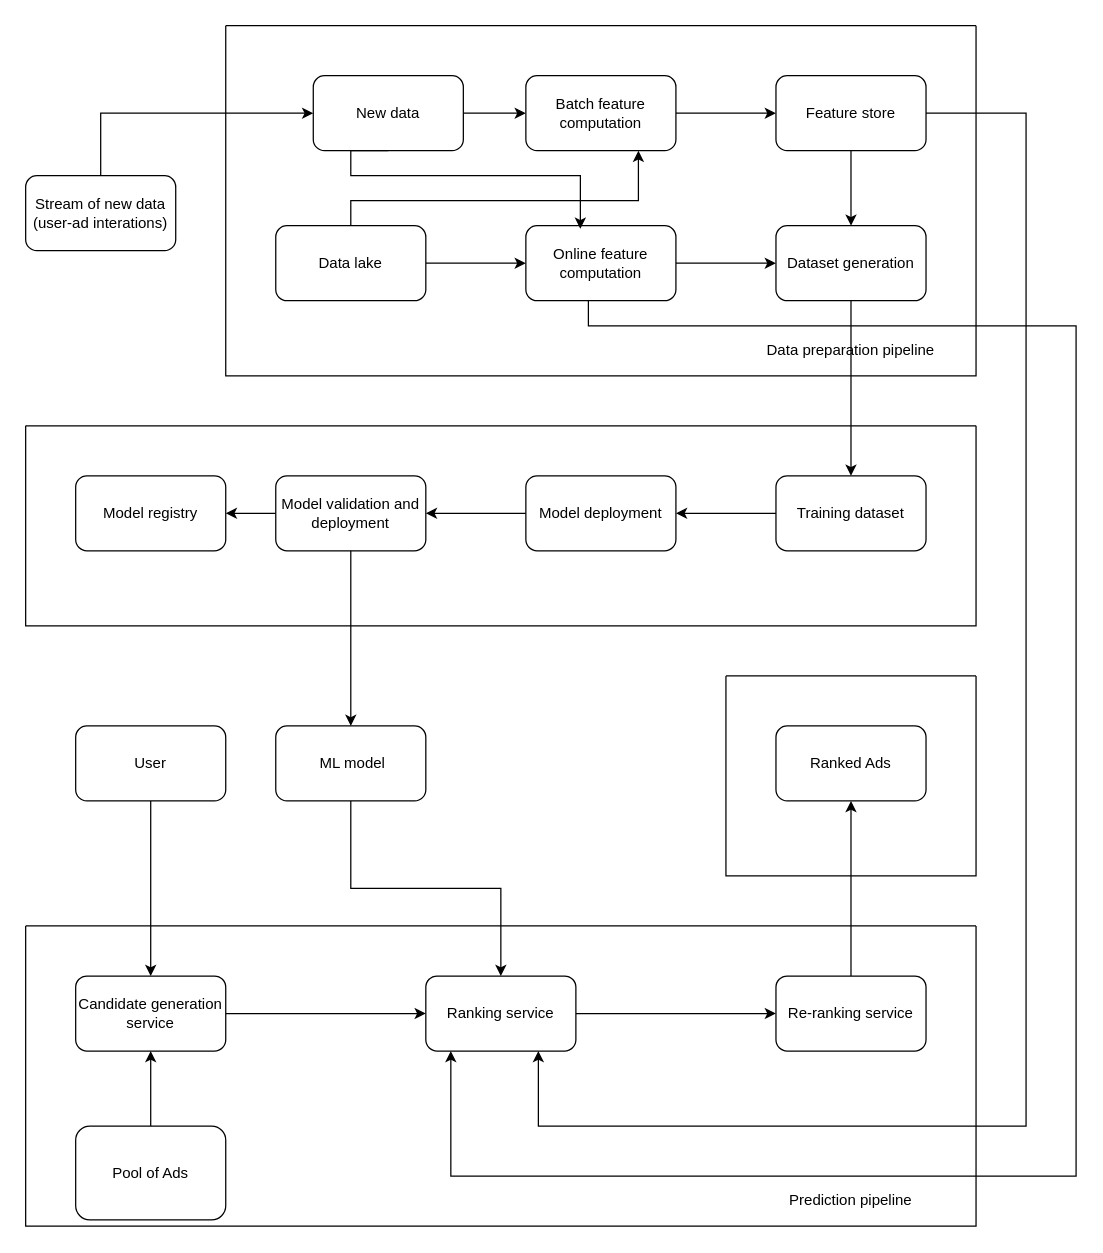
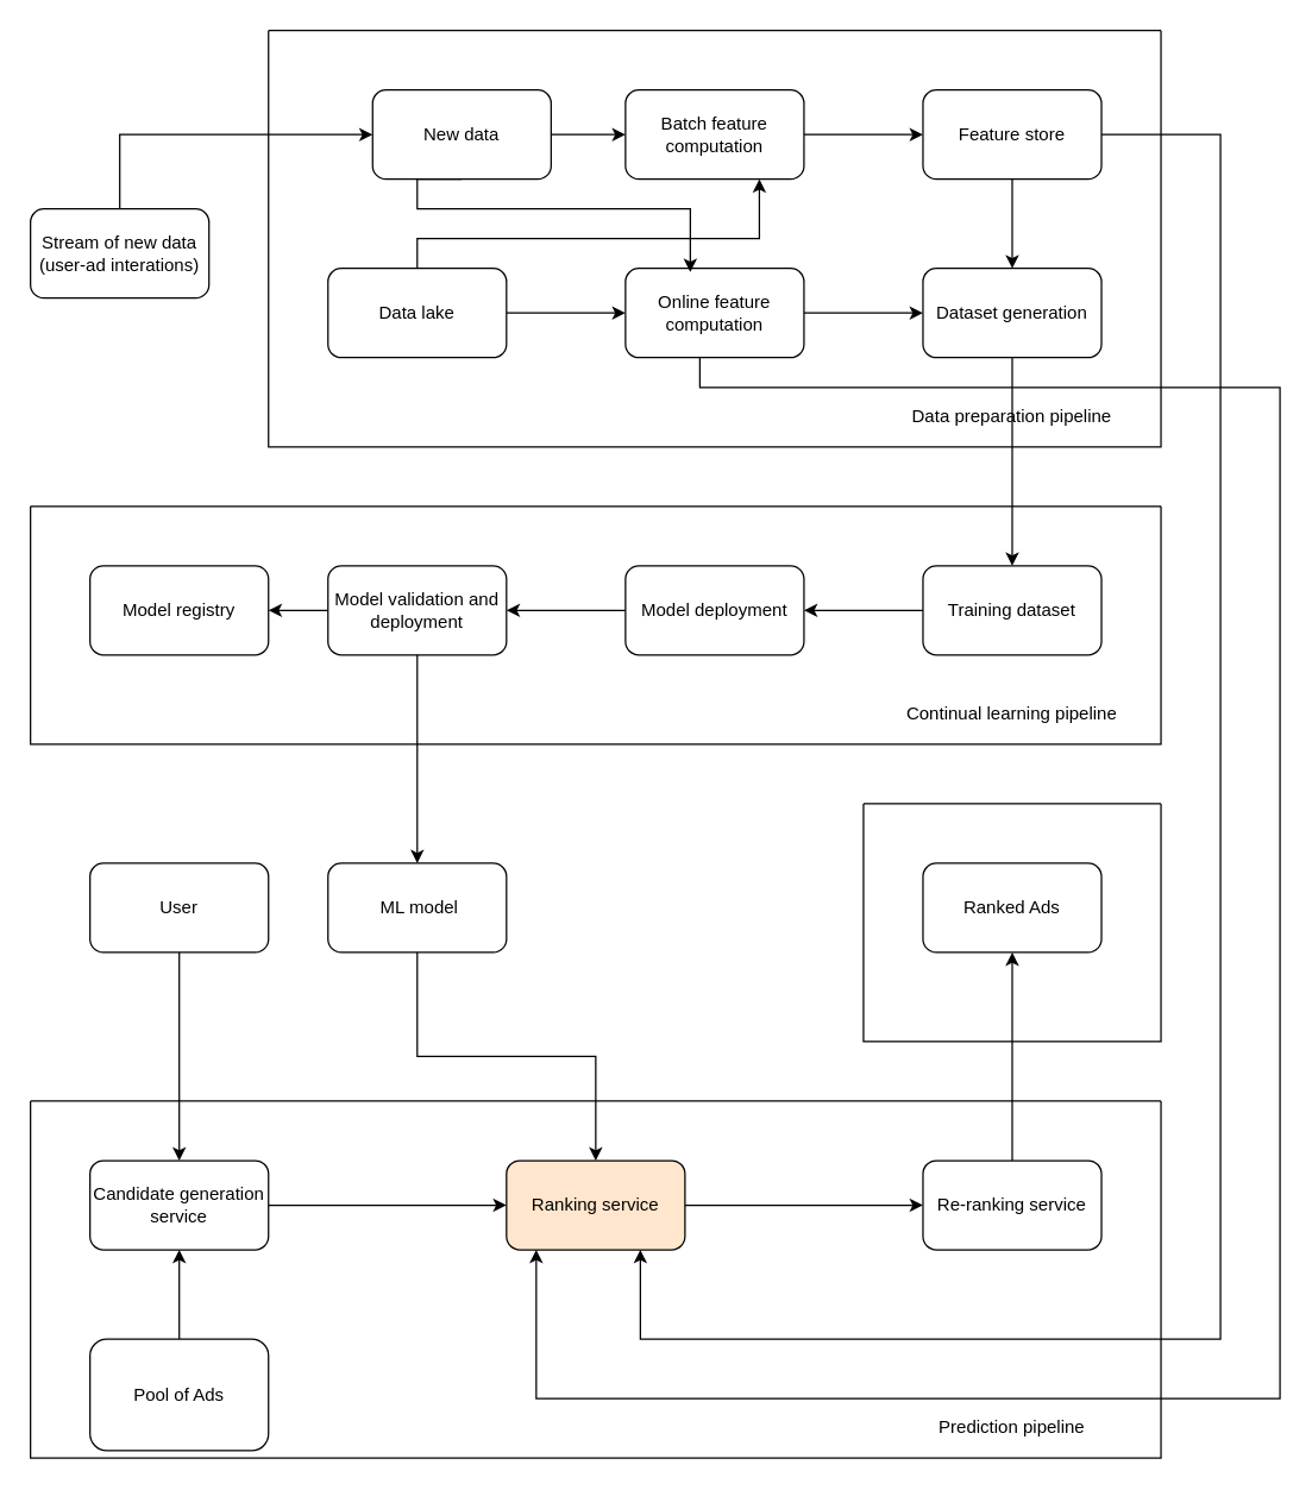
  <mxCell id="0" />
  <mxCell id="1" parent="0" />
  <mxCell id="2" style="edgeStyle=orthogonalEdgeStyle;rounded=0;orthogonalLoop=1;jettySize=auto;html=1;exitX=0.5;exitY=0;exitDx=0;exitDy=0;entryX=0;entryY=0.5;entryDx=0;entryDy=0;" parent="1" source="3" target="6" edge="1"><mxGeometry relative="1" as="geometry" /></mxCell>
  <mxCell id="3" value="Stream of new data (user-ad interations)" style="rounded=1;whiteSpace=wrap;html=1;" parent="1" vertex="1"><mxGeometry x="20" y="140" width="120" height="60" as="geometry" /></mxCell>
  <mxCell id="4" value="" style="swimlane;startSize=0;" parent="1" vertex="1"><mxGeometry x="180" y="20" width="600" height="280" as="geometry" /></mxCell>
  <mxCell id="5" style="edgeStyle=orthogonalEdgeStyle;rounded=0;orthogonalLoop=1;jettySize=auto;html=1;exitX=1;exitY=0.5;exitDx=0;exitDy=0;" parent="4" source="6" target="11" edge="1"><mxGeometry relative="1" as="geometry" /></mxCell>
  <mxCell id="6" value="New data" style="rounded=1;whiteSpace=wrap;html=1;" parent="4" vertex="1"><mxGeometry x="70" y="40" width="120" height="60" as="geometry" /></mxCell>
  <mxCell id="7" style="edgeStyle=orthogonalEdgeStyle;rounded=0;orthogonalLoop=1;jettySize=auto;html=1;exitX=1;exitY=0.5;exitDx=0;exitDy=0;entryX=0;entryY=0.5;entryDx=0;entryDy=0;" parent="4" source="9" target="13" edge="1"><mxGeometry relative="1" as="geometry" /></mxCell>
  <mxCell id="8" style="edgeStyle=orthogonalEdgeStyle;rounded=0;orthogonalLoop=1;jettySize=auto;html=1;exitX=0.5;exitY=0;exitDx=0;exitDy=0;entryX=0.75;entryY=1;entryDx=0;entryDy=0;" edge="1" parent="4" source="9" target="11"><mxGeometry relative="1" as="geometry"><Array as="points"><mxPoint x="100" y="140" /><mxPoint x="330" y="140" /></Array></mxGeometry></mxCell>
  <mxCell id="9" value="Data lake" style="rounded=1;whiteSpace=wrap;html=1;" parent="4" vertex="1"><mxGeometry x="40" y="160" width="120" height="60" as="geometry" /></mxCell>
  <mxCell id="10" style="edgeStyle=orthogonalEdgeStyle;rounded=0;orthogonalLoop=1;jettySize=auto;html=1;exitX=1;exitY=0.5;exitDx=0;exitDy=0;entryX=0;entryY=0.5;entryDx=0;entryDy=0;" parent="4" source="11" target="15" edge="1"><mxGeometry relative="1" as="geometry" /></mxCell>
  <mxCell id="11" value="Batch feature computation" style="rounded=1;whiteSpace=wrap;html=1;" parent="4" vertex="1"><mxGeometry x="240" y="40" width="120" height="60" as="geometry" /></mxCell>
  <mxCell id="12" style="edgeStyle=orthogonalEdgeStyle;rounded=0;orthogonalLoop=1;jettySize=auto;html=1;exitX=1;exitY=0.5;exitDx=0;exitDy=0;" parent="4" source="13" target="16" edge="1"><mxGeometry relative="1" as="geometry" /></mxCell>
  <mxCell id="13" value="Online feature computation" style="rounded=1;whiteSpace=wrap;html=1;" parent="4" vertex="1"><mxGeometry x="240" y="160" width="120" height="60" as="geometry" /></mxCell>
  <mxCell id="14" style="edgeStyle=orthogonalEdgeStyle;rounded=0;orthogonalLoop=1;jettySize=auto;html=1;exitX=0.5;exitY=1;exitDx=0;exitDy=0;entryX=0.5;entryY=0;entryDx=0;entryDy=0;" parent="4" source="15" target="16" edge="1"><mxGeometry relative="1" as="geometry" /></mxCell>
  <mxCell id="15" value="Feature store" style="rounded=1;whiteSpace=wrap;html=1;" parent="4" vertex="1"><mxGeometry x="440" y="40" width="120" height="60" as="geometry" /></mxCell>
  <mxCell id="16" value="Dataset generation" style="rounded=1;whiteSpace=wrap;html=1;" parent="4" vertex="1"><mxGeometry x="440" y="160" width="120" height="60" as="geometry" /></mxCell>
  <mxCell id="17" value="Data preparation pipeline" style="text;html=1;align=center;verticalAlign=middle;whiteSpace=wrap;rounded=0;" parent="4" vertex="1"><mxGeometry x="400" y="240" width="200" height="40" as="geometry" /></mxCell>
  <mxCell id="18" style="edgeStyle=orthogonalEdgeStyle;rounded=0;orthogonalLoop=1;jettySize=auto;html=1;exitX=0.5;exitY=1;exitDx=0;exitDy=0;entryX=0.363;entryY=0.042;entryDx=0;entryDy=0;entryPerimeter=0;" edge="1" parent="4" source="6" target="13"><mxGeometry relative="1" as="geometry"><Array as="points"><mxPoint x="100" y="120" /><mxPoint x="284" y="120" /></Array></mxGeometry></mxCell>
  <mxCell id="19" value="" style="swimlane;startSize=0;" parent="1" vertex="1"><mxGeometry x="20" y="340" width="760" height="160" as="geometry" /></mxCell>
  <mxCell id="20" style="edgeStyle=orthogonalEdgeStyle;rounded=0;orthogonalLoop=1;jettySize=auto;html=1;exitX=0;exitY=0.5;exitDx=0;exitDy=0;entryX=1;entryY=0.5;entryDx=0;entryDy=0;" parent="19" source="21" target="23" edge="1"><mxGeometry relative="1" as="geometry" /></mxCell>
  <mxCell id="21" value="Training dataset" style="rounded=1;whiteSpace=wrap;html=1;" parent="19" vertex="1"><mxGeometry x="600" y="40" width="120" height="60" as="geometry" /></mxCell>
  <mxCell id="22" style="edgeStyle=orthogonalEdgeStyle;rounded=0;orthogonalLoop=1;jettySize=auto;html=1;exitX=0;exitY=0.5;exitDx=0;exitDy=0;entryX=1;entryY=0.5;entryDx=0;entryDy=0;" parent="19" source="23" target="25" edge="1"><mxGeometry relative="1" as="geometry" /></mxCell>
  <mxCell id="23" value="Model deployment" style="rounded=1;whiteSpace=wrap;html=1;" parent="19" vertex="1"><mxGeometry x="400" y="40" width="120" height="60" as="geometry" /></mxCell>
  <mxCell id="24" style="edgeStyle=orthogonalEdgeStyle;rounded=0;orthogonalLoop=1;jettySize=auto;html=1;exitX=0;exitY=0.5;exitDx=0;exitDy=0;entryX=1;entryY=0.5;entryDx=0;entryDy=0;" parent="19" source="25" target="26" edge="1"><mxGeometry relative="1" as="geometry" /></mxCell>
  <mxCell id="25" value="Model validation and deployment" style="rounded=1;whiteSpace=wrap;html=1;" parent="19" vertex="1"><mxGeometry x="200" y="40" width="120" height="60" as="geometry" /></mxCell>
  <mxCell id="26" value="Model registry" style="rounded=1;whiteSpace=wrap;html=1;" parent="19" vertex="1"><mxGeometry x="40" y="40" width="120" height="60" as="geometry" /></mxCell>
+ <mxCell id="27" value="Continual learning pipeline" style="text;html=1;align=center;verticalAlign=middle;whiteSpace=wrap;rounded=0;" parent="19" vertex="1"><mxGeometry x="560" y="120" width="200" height="40" as="geometry" /></mxCell>
  <mxCell id="28" value="" style="swimlane;startSize=0;" parent="1" vertex="1"><mxGeometry x="580" y="540" width="200" height="160" as="geometry" /></mxCell>
  <mxCell id="29" value="Ranked Ads" style="rounded=1;whiteSpace=wrap;html=1;" parent="28" vertex="1"><mxGeometry x="40" y="40" width="120" height="60" as="geometry" /></mxCell>
  <mxCell id="30" value="" style="swimlane;startSize=0;" parent="1" vertex="1"><mxGeometry x="20" y="740" width="760" height="240" as="geometry" /></mxCell>
  <mxCell id="31" style="edgeStyle=orthogonalEdgeStyle;rounded=0;orthogonalLoop=1;jettySize=auto;html=1;exitX=1;exitY=0.5;exitDx=0;exitDy=0;entryX=0;entryY=0.5;entryDx=0;entryDy=0;" parent="30" source="32" target="37" edge="1"><mxGeometry relative="1" as="geometry" /></mxCell>
  <mxCell id="32" value="Candidate generation service" style="rounded=1;whiteSpace=wrap;html=1;" parent="30" vertex="1"><mxGeometry x="40" y="40" width="120" height="60" as="geometry" /></mxCell>
  <mxCell id="33" value="Re-ranking service" style="rounded=1;whiteSpace=wrap;html=1;" parent="30" vertex="1"><mxGeometry x="600" y="40" width="120" height="60" as="geometry" /></mxCell>
  <mxCell id="34" style="edgeStyle=orthogonalEdgeStyle;rounded=0;orthogonalLoop=1;jettySize=auto;html=1;exitX=0.5;exitY=0;exitDx=0;exitDy=0;entryX=0.5;entryY=1;entryDx=0;entryDy=0;" parent="30" source="35" target="32" edge="1"><mxGeometry relative="1" as="geometry" /></mxCell>
  <mxCell id="35" value="Pool of Ads" style="rounded=1;whiteSpace=wrap;html=1;" parent="30" vertex="1"><mxGeometry x="40" y="160" width="120" height="75" as="geometry" /></mxCell>
  <mxCell id="36" style="edgeStyle=orthogonalEdgeStyle;rounded=0;orthogonalLoop=1;jettySize=auto;html=1;exitX=1;exitY=0.5;exitDx=0;exitDy=0;entryX=0;entryY=0.5;entryDx=0;entryDy=0;" parent="30" source="37" target="33" edge="1"><mxGeometry relative="1" as="geometry" /></mxCell>
- <mxCell id="37" value="Ranking service" style="rounded=1;whiteSpace=wrap;html=1;" parent="30" vertex="1"><mxGeometry x="320" y="40" width="120" height="60" as="geometry" /></mxCell>
+ <mxCell id="37" value="Ranking service" style="rounded=1;whiteSpace=wrap;html=1;fillColor=#ffe6cc;" parent="30" vertex="1"><mxGeometry x="320" y="40" width="120" height="60" as="geometry" /></mxCell>
  <mxCell id="38" value="Prediction pipeline" style="text;html=1;align=center;verticalAlign=middle;whiteSpace=wrap;rounded=0;" parent="30" vertex="1"><mxGeometry x="560" y="200" width="200" height="40" as="geometry" /></mxCell>
  <mxCell id="39" style="edgeStyle=orthogonalEdgeStyle;rounded=0;orthogonalLoop=1;jettySize=auto;html=1;exitX=0.5;exitY=1;exitDx=0;exitDy=0;entryX=0.5;entryY=0;entryDx=0;entryDy=0;" parent="1" source="40" target="37" edge="1"><mxGeometry relative="1" as="geometry" /></mxCell>
  <mxCell id="40" value="&amp;nbsp;ML model" style="rounded=1;whiteSpace=wrap;html=1;" parent="1" vertex="1"><mxGeometry x="220" y="580" width="120" height="60" as="geometry" /></mxCell>
  <mxCell id="41" style="edgeStyle=orthogonalEdgeStyle;rounded=0;orthogonalLoop=1;jettySize=auto;html=1;exitX=0.5;exitY=1;exitDx=0;exitDy=0;entryX=0.5;entryY=0;entryDx=0;entryDy=0;" parent="1" source="16" target="21" edge="1"><mxGeometry relative="1" as="geometry" /></mxCell>
  <mxCell id="42" style="edgeStyle=orthogonalEdgeStyle;rounded=0;orthogonalLoop=1;jettySize=auto;html=1;exitX=0.5;exitY=1;exitDx=0;exitDy=0;" parent="1" source="25" target="40" edge="1"><mxGeometry relative="1" as="geometry" /></mxCell>
  <mxCell id="43" style="edgeStyle=orthogonalEdgeStyle;rounded=0;orthogonalLoop=1;jettySize=auto;html=1;exitX=0.5;exitY=0;exitDx=0;exitDy=0;entryX=0.5;entryY=1;entryDx=0;entryDy=0;" parent="1" source="33" target="29" edge="1"><mxGeometry relative="1" as="geometry" /></mxCell>
  <mxCell id="44" style="edgeStyle=orthogonalEdgeStyle;rounded=0;orthogonalLoop=1;jettySize=auto;html=1;exitX=0.5;exitY=1;exitDx=0;exitDy=0;entryX=0.5;entryY=0;entryDx=0;entryDy=0;" parent="1" source="45" target="32" edge="1"><mxGeometry relative="1" as="geometry" /></mxCell>
  <mxCell id="45" value="User" style="rounded=1;whiteSpace=wrap;html=1;" parent="1" vertex="1"><mxGeometry x="60" y="580" width="120" height="60" as="geometry" /></mxCell>
  <mxCell id="46" style="edgeStyle=orthogonalEdgeStyle;rounded=0;orthogonalLoop=1;jettySize=auto;html=1;exitX=1;exitY=0.5;exitDx=0;exitDy=0;entryX=0.75;entryY=1;entryDx=0;entryDy=0;" edge="1" parent="1" source="15" target="37"><mxGeometry relative="1" as="geometry"><Array as="points"><mxPoint x="820" y="90" /><mxPoint x="820" y="900" /><mxPoint x="430" y="900" /></Array></mxGeometry></mxCell>
  <mxCell id="47" style="edgeStyle=orthogonalEdgeStyle;rounded=0;orthogonalLoop=1;jettySize=auto;html=1;exitX=0.5;exitY=1;exitDx=0;exitDy=0;entryX=0.25;entryY=1;entryDx=0;entryDy=0;" edge="1" parent="1"><mxGeometry relative="1" as="geometry"><mxPoint x="470" y="240" as="sourcePoint" /><mxPoint x="360" y="840" as="targetPoint" /><Array as="points"><mxPoint x="470" y="260" /><mxPoint x="860" y="260" /><mxPoint x="860" y="940" /><mxPoint x="360" y="940" /></Array></mxGeometry></mxCell>
